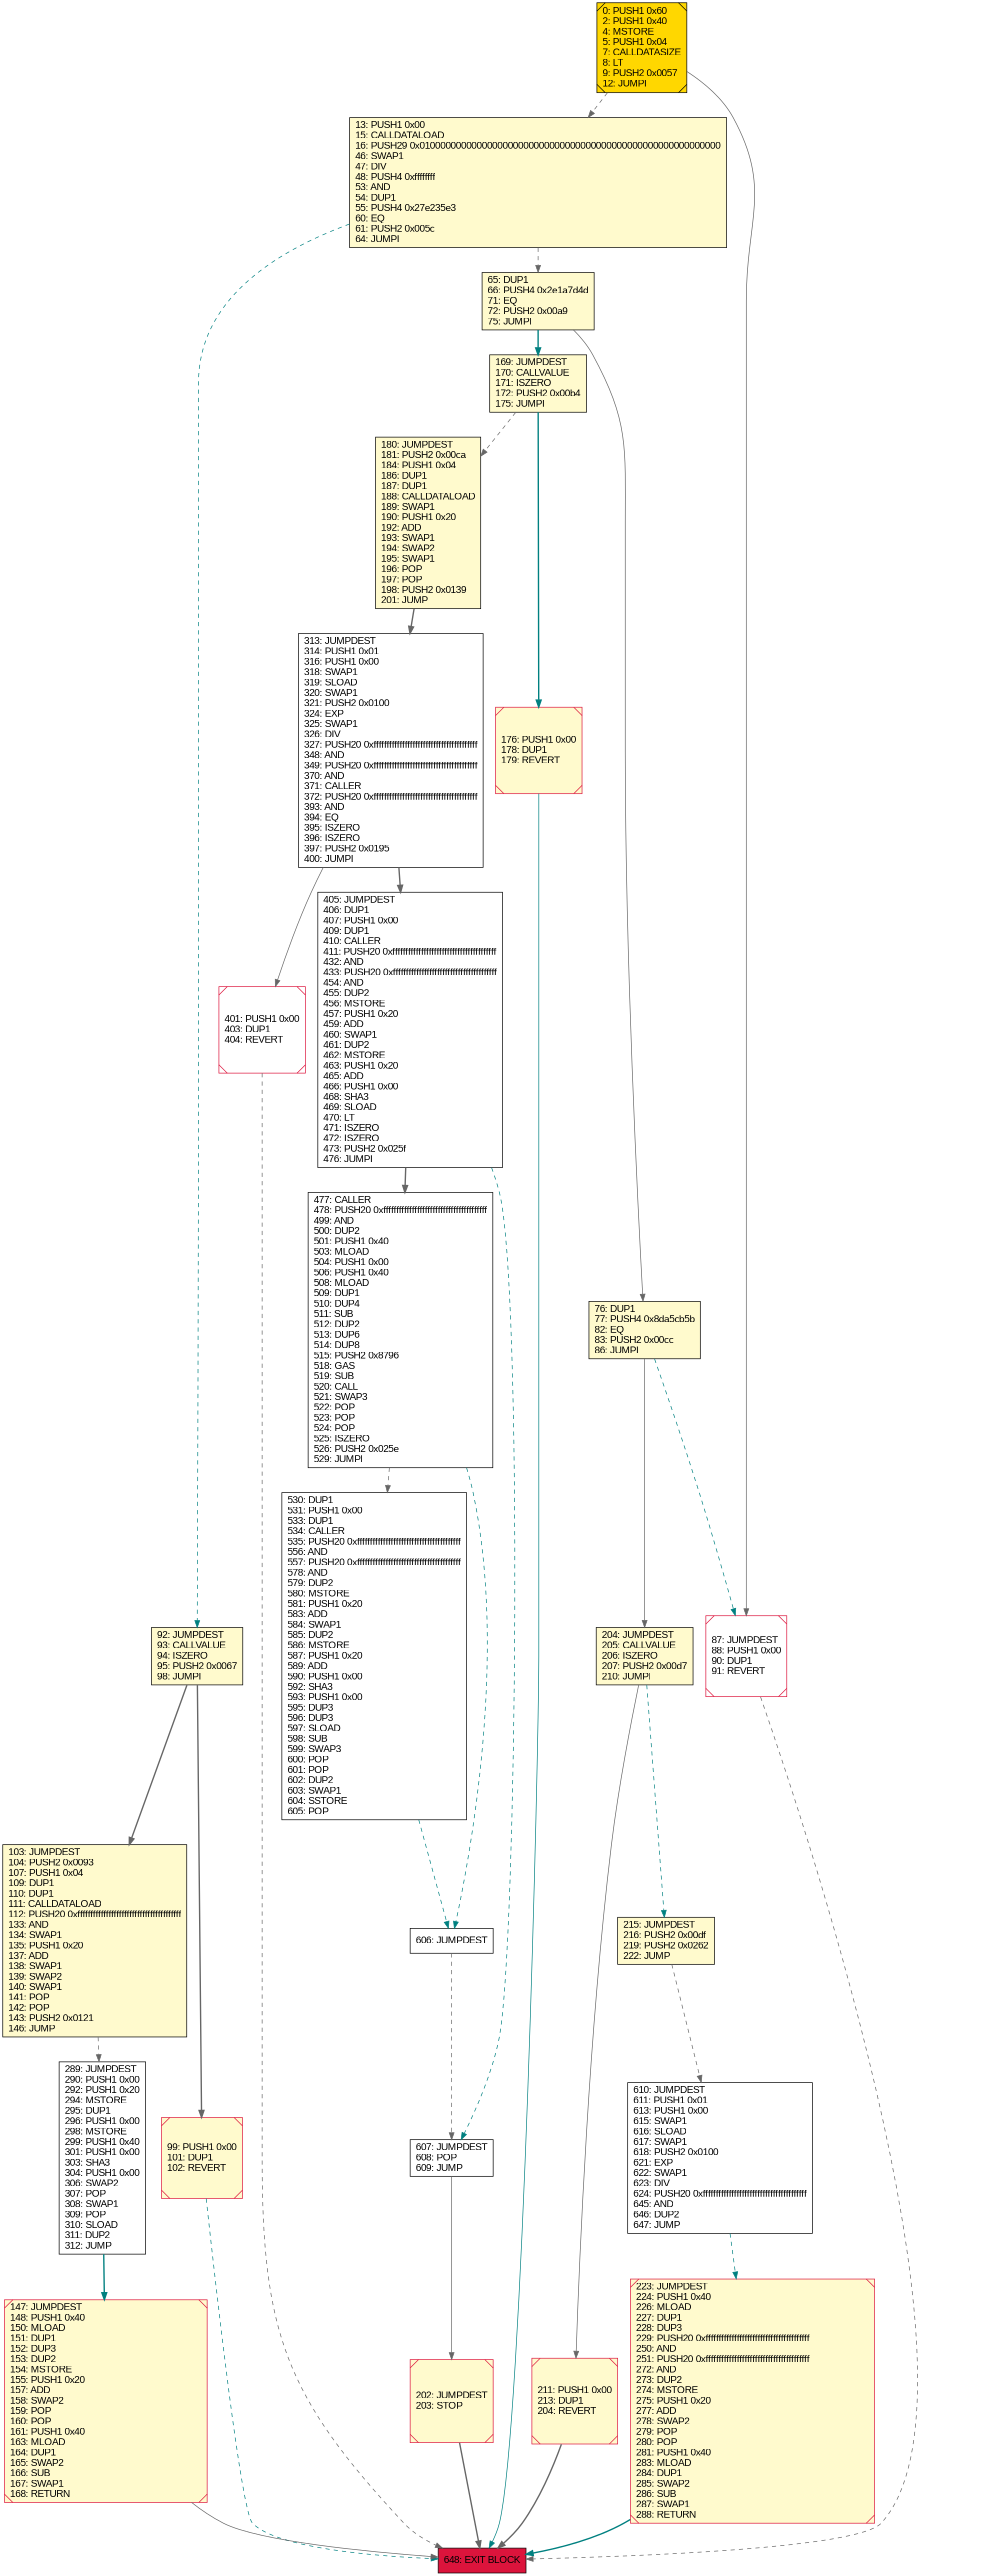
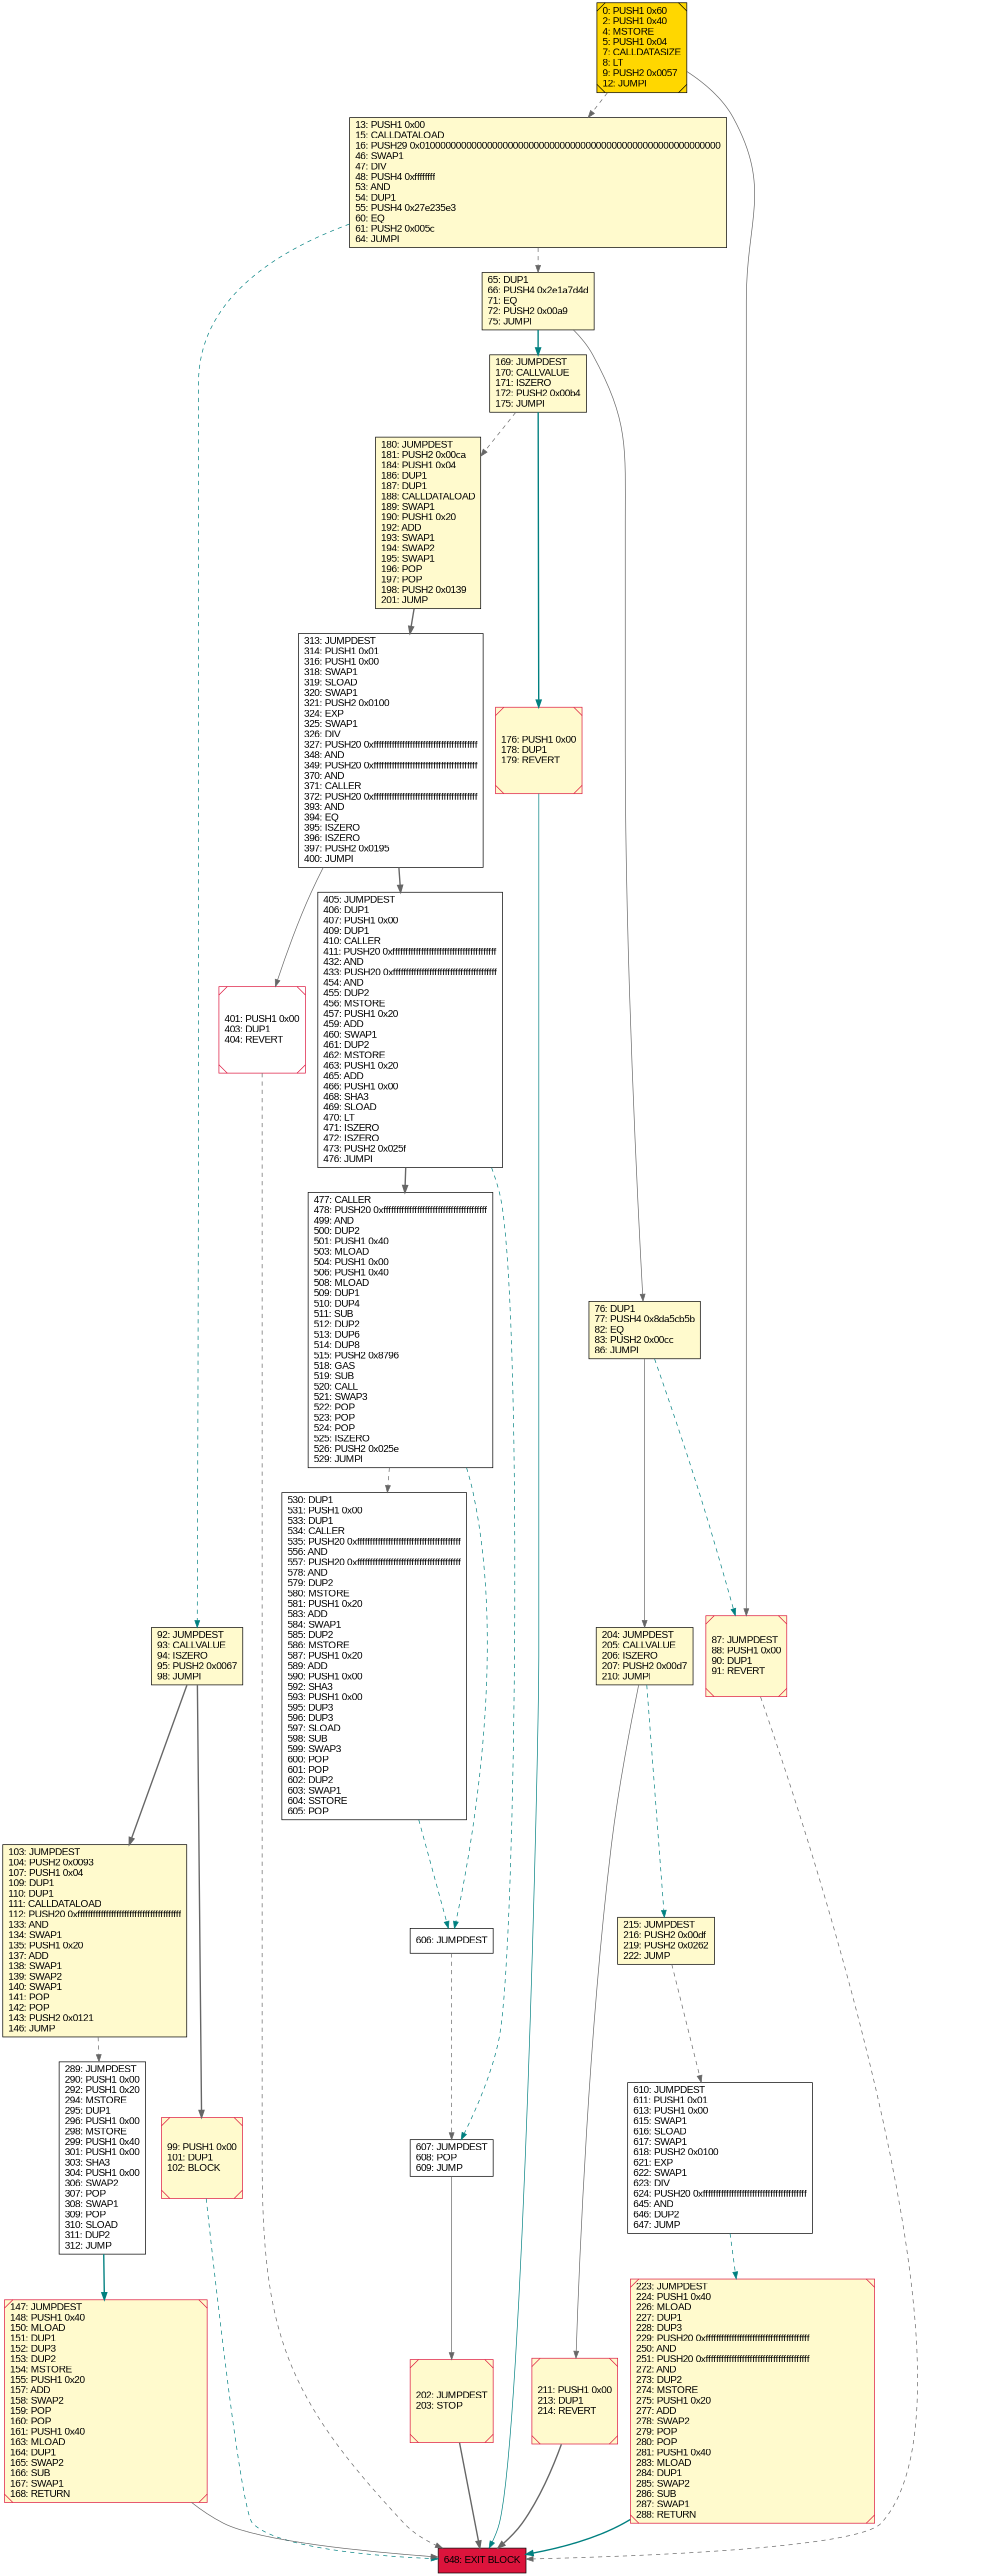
  digraph {
    rankdir=UD
    node [color=black fillcolor=lemonchiffon fontcolor=black fontname=arial shape=box style=filled]
    edge [color=gray40 style=dashed]
-   n1 [color=crimson label="99: PUSH1 0x00\l101: DUP1\l102: REVERT\l" shape=Msquare]
+   n1 [color=crimson label="99: PUSH1 0x00\l101: DUP1\l102: BLOCK\l" shape=Msquare]
    n2 [fillcolor=crimson label="648: EXIT BLOCK\l"]
    n3 [label="103: JUMPDEST\l104: PUSH2 0x0093\l107: PUSH1 0x04\l109: DUP1\l110: DUP1\l111: CALLDATALOAD\l112: PUSH20 0xffffffffffffffffffffffffffffffffffffffff\l133: AND\l134: SWAP1\l135: PUSH1 0x20\l137: ADD\l138: SWAP1\l139: SWAP2\l140: SWAP1\l141: POP\l142: POP\l143: PUSH2 0x0121\l146: JUMP\l"]
    n4 [fillcolor=white label="289: JUMPDEST\l290: PUSH1 0x00\l292: PUSH1 0x20\l294: MSTORE\l295: DUP1\l296: PUSH1 0x00\l298: MSTORE\l299: PUSH1 0x40\l301: PUSH1 0x00\l303: SHA3\l304: PUSH1 0x00\l306: SWAP2\l307: POP\l308: SWAP1\l309: POP\l310: SLOAD\l311: DUP2\l312: JUMP\l"]
    n5 [color=crimson label="147: JUMPDEST\l148: PUSH1 0x40\l150: MLOAD\l151: DUP1\l152: DUP3\l153: DUP2\l154: MSTORE\l155: PUSH1 0x20\l157: ADD\l158: SWAP2\l159: POP\l160: POP\l161: PUSH1 0x40\l163: MLOAD\l164: DUP1\l165: SWAP2\l166: SUB\l167: SWAP1\l168: RETURN\l" shape=Msquare]
    n6 [color=crimson label="223: JUMPDEST\l224: PUSH1 0x40\l226: MLOAD\l227: DUP1\l228: DUP3\l229: PUSH20 0xffffffffffffffffffffffffffffffffffffffff\l250: AND\l251: PUSH20 0xffffffffffffffffffffffffffffffffffffffff\l272: AND\l273: DUP2\l274: MSTORE\l275: PUSH1 0x20\l277: ADD\l278: SWAP2\l279: POP\l280: POP\l281: PUSH1 0x40\l283: MLOAD\l284: DUP1\l285: SWAP2\l286: SUB\l287: SWAP1\l288: RETURN\l" shape=Msquare]
    n7 [label="13: PUSH1 0x00\l15: CALLDATALOAD\l16: PUSH29 0x0100000000000000000000000000000000000000000000000000000000\l46: SWAP1\l47: DIV\l48: PUSH4 0xffffffff\l53: AND\l54: DUP1\l55: PUSH4 0x27e235e3\l60: EQ\l61: PUSH2 0x005c\l64: JUMPI\l"]
    n8 [label="92: JUMPDEST\l93: CALLVALUE\l94: ISZERO\l95: PUSH2 0x0067\l98: JUMPI\l"]
    n9 [label="65: DUP1\l66: PUSH4 0x2e1a7d4d\l71: EQ\l72: PUSH2 0x00a9\l75: JUMPI\l"]
    n10 [label="76: DUP1\l77: PUSH4 0x8da5cb5b\l82: EQ\l83: PUSH2 0x00cc\l86: JUMPI\l"]
    n11 [label="169: JUMPDEST\l170: CALLVALUE\l171: ISZERO\l172: PUSH2 0x00b4\l175: JUMPI\l"]
-   n12 [color=crimson fillcolor=white label="87: JUMPDEST\l88: PUSH1 0x00\l90: DUP1\l91: REVERT\l" shape=Msquare]
+   n12 [color=crimson label="87: JUMPDEST\l88: PUSH1 0x00\l90: DUP1\l91: REVERT\l" shape=Msquare]
    n13 [label="204: JUMPDEST\l205: CALLVALUE\l206: ISZERO\l207: PUSH2 0x00d7\l210: JUMPI\l"]
-   n14 [color=crimson label="211: PUSH1 0x00\l213: DUP1\l204: REVERT\l" shape=Msquare]
+   n14 [color=crimson label="211: PUSH1 0x00\l213: DUP1\l214: REVERT\l" shape=Msquare]
    n15 [label="215: JUMPDEST\l216: PUSH2 0x00df\l219: PUSH2 0x0262\l222: JUMP\l"]
    n16 [color=crimson label="176: PUSH1 0x00\l178: DUP1\l179: REVERT\l" shape=Msquare]
    n17 [fillcolor=white label="606: JUMPDEST\l"]
    n18 [fillcolor=white label="607: JUMPDEST\l608: POP\l609: JUMP\l"]
    n19 [color=crimson label="202: JUMPDEST\l203: STOP\l" shape=Msquare]
    n20 [fillcolor=white label="405: JUMPDEST\l406: DUP1\l407: PUSH1 0x00\l409: DUP1\l410: CALLER\l411: PUSH20 0xffffffffffffffffffffffffffffffffffffffff\l432: AND\l433: PUSH20 0xffffffffffffffffffffffffffffffffffffffff\l454: AND\l455: DUP2\l456: MSTORE\l457: PUSH1 0x20\l459: ADD\l460: SWAP1\l461: DUP2\l462: MSTORE\l463: PUSH1 0x20\l465: ADD\l466: PUSH1 0x00\l468: SHA3\l469: SLOAD\l470: LT\l471: ISZERO\l472: ISZERO\l473: PUSH2 0x025f\l476: JUMPI\l"]
    n21 [fillcolor=white label="477: CALLER\l478: PUSH20 0xffffffffffffffffffffffffffffffffffffffff\l499: AND\l500: DUP2\l501: PUSH1 0x40\l503: MLOAD\l504: PUSH1 0x00\l506: PUSH1 0x40\l508: MLOAD\l509: DUP1\l510: DUP4\l511: SUB\l512: DUP2\l513: DUP6\l514: DUP8\l515: PUSH2 0x8796\l518: GAS\l519: SUB\l520: CALL\l521: SWAP3\l522: POP\l523: POP\l524: POP\l525: ISZERO\l526: PUSH2 0x025e\l529: JUMPI\l"]
    n22 [fillcolor=white label="530: DUP1\l531: PUSH1 0x00\l533: DUP1\l534: CALLER\l535: PUSH20 0xffffffffffffffffffffffffffffffffffffffff\l556: AND\l557: PUSH20 0xffffffffffffffffffffffffffffffffffffffff\l578: AND\l579: DUP2\l580: MSTORE\l581: PUSH1 0x20\l583: ADD\l584: SWAP1\l585: DUP2\l586: MSTORE\l587: PUSH1 0x20\l589: ADD\l590: PUSH1 0x00\l592: SHA3\l593: PUSH1 0x00\l595: DUP3\l596: DUP3\l597: SLOAD\l598: SUB\l599: SWAP3\l600: POP\l601: POP\l602: DUP2\l603: SWAP1\l604: SSTORE\l605: POP\l"]
    n23 [label="180: JUMPDEST\l181: PUSH2 0x00ca\l184: PUSH1 0x04\l186: DUP1\l187: DUP1\l188: CALLDATALOAD\l189: SWAP1\l190: PUSH1 0x20\l192: ADD\l193: SWAP1\l194: SWAP2\l195: SWAP1\l196: POP\l197: POP\l198: PUSH2 0x0139\l201: JUMP\l"]
    n24 [fillcolor=white label="313: JUMPDEST\l314: PUSH1 0x01\l316: PUSH1 0x00\l318: SWAP1\l319: SLOAD\l320: SWAP1\l321: PUSH2 0x0100\l324: EXP\l325: SWAP1\l326: DIV\l327: PUSH20 0xffffffffffffffffffffffffffffffffffffffff\l348: AND\l349: PUSH20 0xffffffffffffffffffffffffffffffffffffffff\l370: AND\l371: CALLER\l372: PUSH20 0xffffffffffffffffffffffffffffffffffffffff\l393: AND\l394: EQ\l395: ISZERO\l396: ISZERO\l397: PUSH2 0x0195\l400: JUMPI\l"]
    n25 [color=crimson fillcolor=white label="401: PUSH1 0x00\l403: DUP1\l404: REVERT\l" shape=Msquare]
    n26 [fillcolor=gold label="0: PUSH1 0x60\l2: PUSH1 0x40\l4: MSTORE\l5: PUSH1 0x04\l7: CALLDATASIZE\l8: LT\l9: PUSH2 0x0057\l12: JUMPI\l" shape=Msquare]
    n27 [fillcolor=white label="610: JUMPDEST\l611: PUSH1 0x01\l613: PUSH1 0x00\l615: SWAP1\l616: SLOAD\l617: SWAP1\l618: PUSH2 0x0100\l621: EXP\l622: SWAP1\l623: DIV\l624: PUSH20 0xffffffffffffffffffffffffffffffffffffffff\l645: AND\l646: DUP2\l647: JUMP\l"]
    n1 -> n2 [color=teal]
    n3 -> n4
    n4 -> n5 [color=teal style=bold]
    n5 -> n2 [style=solid]
    n6 -> n2 [color=teal style=bold]
    n7 -> n8 [color=teal]
    n7 -> n9
    n8 -> n1 [style=bold]
    n8 -> n3 [style=bold]
    n9 -> n10 [style=solid]
    n9 -> n11 [color=teal style=bold]
    n10 -> n12 [color=teal]
    n10 -> n13 [style=solid]
    n11 -> n16 [color=teal style=bold]
    n11 -> n23
    n12 -> n2
    n13 -> n14 [style=solid]
    n13 -> n15 [color=teal]
    n14 -> n2 [style=bold]
    n15 -> n27
    n16 -> n2 [color=teal style=solid]
    n17 -> n18
    n18 -> n19 [style=solid]
    n19 -> n2 [style=bold]
    n20 -> n18 [color=teal]
    n20 -> n21 [style=bold]
    n21 -> n17 [color=teal]
    n21 -> n22
    n22 -> n17 [color=teal]
    n23 -> n24 [style=bold]
    n24 -> n20 [style=bold]
    n24 -> n25 [style=solid]
    n25 -> n2
    n26 -> n7
    n26 -> n12 [style=solid]
    n27 -> n6 [color=teal]
  }
